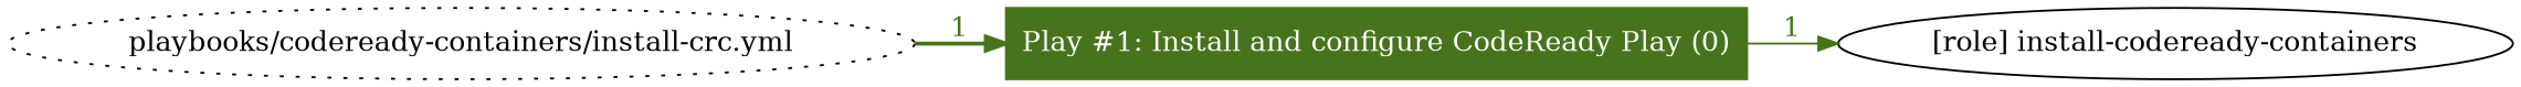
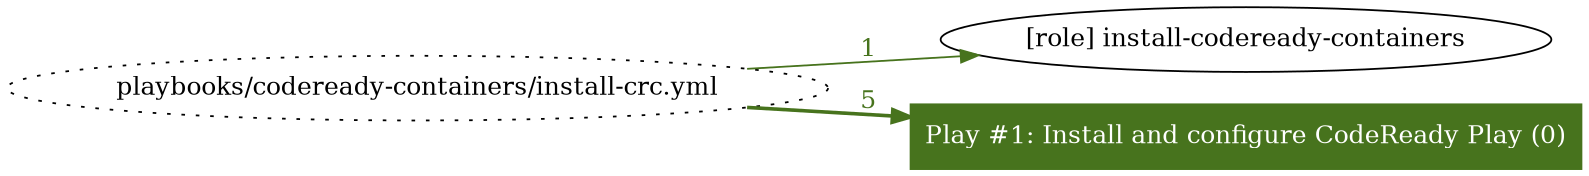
  digraph {
    concentrate=true
    ordering=in
    rankdir=LR
    edge [color="#47731d" fontcolor="#47731d"]
    "[role] install-codeready-containers"
    "playbooks/codeready-containers/install-crc.yml" [style=dotted]
    n3 [color="#47731d" fontcolor="#ffffff" label="Play #1: Install and configure CodeReady Play (0)" shape=box style=filled]
    subgraph sub_1 {
      "[role] install-codeready-containers"
    }
    subgraph sub_2 {
      "[role] install-codeready-containers"
      "playbooks/codeready-containers/install-crc.yml"
      n3
    }
-   "playbooks/codeready-containers/install-crc.yml" -> n3 [label=1 style=bold]
-   n3 -> "[role] install-codeready-containers" [label=1]
+   "playbooks/codeready-containers/install-crc.yml" -> n3 [label=5 style=bold]
+   "playbooks/codeready-containers/install-crc.yml" -> "[role] install-codeready-containers" [label=1]
  }
